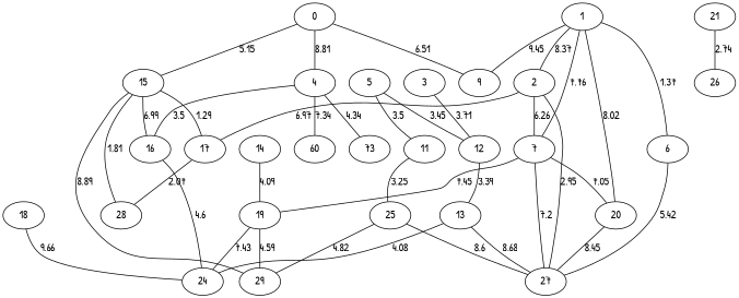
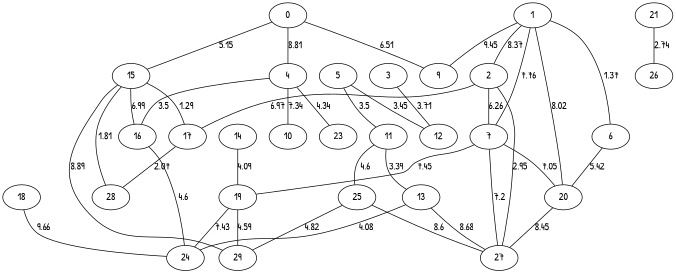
  graph {
    fontname="Patrick Hand"
    node [fontname="Patrick Hand"]
    edge [fontname="Patrick Hand"]
    0
    4
    9
    15
-   10 [label=60]
+   10
    16
-   23 [label=73]
+   23
    17
    29
    28
    1
    2
    6
    7
    20
    27
    19
    25
    3
    12
    24
    5
    11
    13
    14
    18
    21
    26
    0 -- 4 [label=8.81]
    0 -- 9 [label=6.51]
    0 -- 15 [label=5.15]
    4 -- 10 [label=7.34]
    4 -- 16 [label=3.5]
    4 -- 23 [label=4.34]
    15 -- 16 [label=6.99]
    15 -- 17 [label=1.29]
    15 -- 29 [label=8.89]
    15 -- 28 [label=1.81]
    16 -- 24 [label=4.6]
    17 -- 28 [label=2.07]
    1 -- 9 [label=9.45]
    1 -- 2 [label=8.37]
    1 -- 6 [label=1.37]
    1 -- 7 [label=7.76]
    1 -- 20 [label=8.02]
    2 -- 17 [label=6.97]
    2 -- 7 [label=6.26]
    2 -- 27 [label=2.95]
-   6 -- 27 [label=5.42]
+   6 -- 20 [label=5.42]
    7 -- 20 [label=7.05]
    7 -- 27 [label=7.2]
    7 -- 19 [label=7.45]
    20 -- 27 [label=8.45]
    19 -- 29 [label=4.59]
    19 -- 24 [label=7.43]
    25 -- 29 [label=4.82]
    25 -- 27 [label=8.6]
    3 -- 12 [label=3.71]
    5 -- 12 [label=3.45]
    5 -- 11 [label=3.5]
-   11 -- 25 [label=3.25]
-   12 -- 13 [label=3.39]
+   11 -- 25 [label=4.6]
+   11 -- 13 [label=3.39]
    13 -- 27 [label=8.68]
    13 -- 24 [label=4.08]
    14 -- 19 [label=4.09]
    18 -- 24 [label=9.66]
    21 -- 26 [label=2.74]
  }
